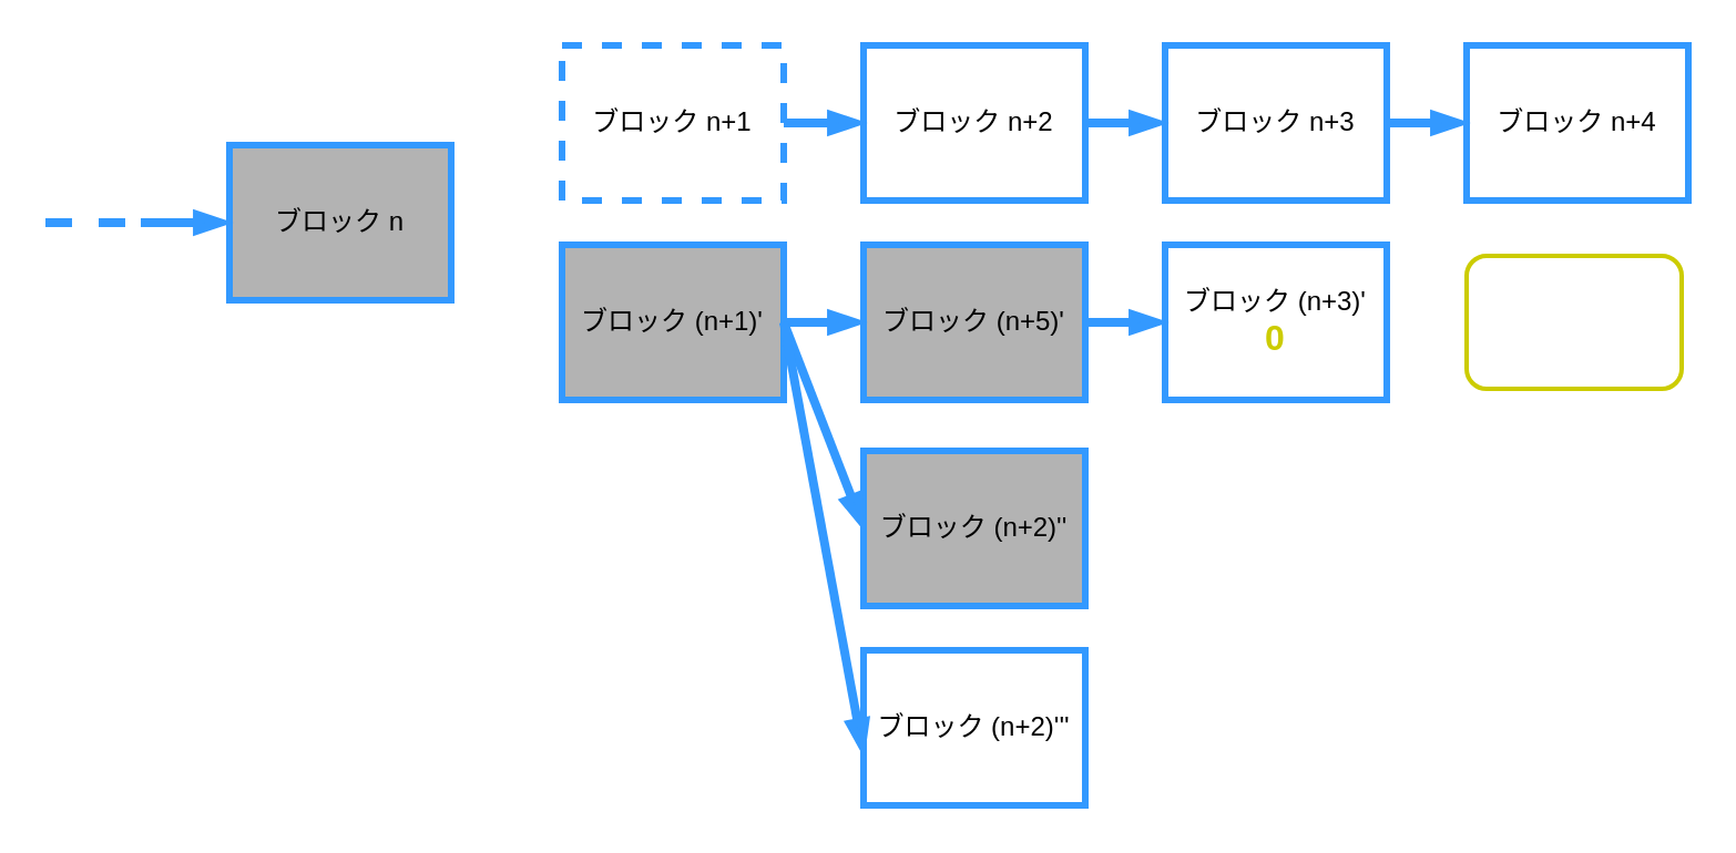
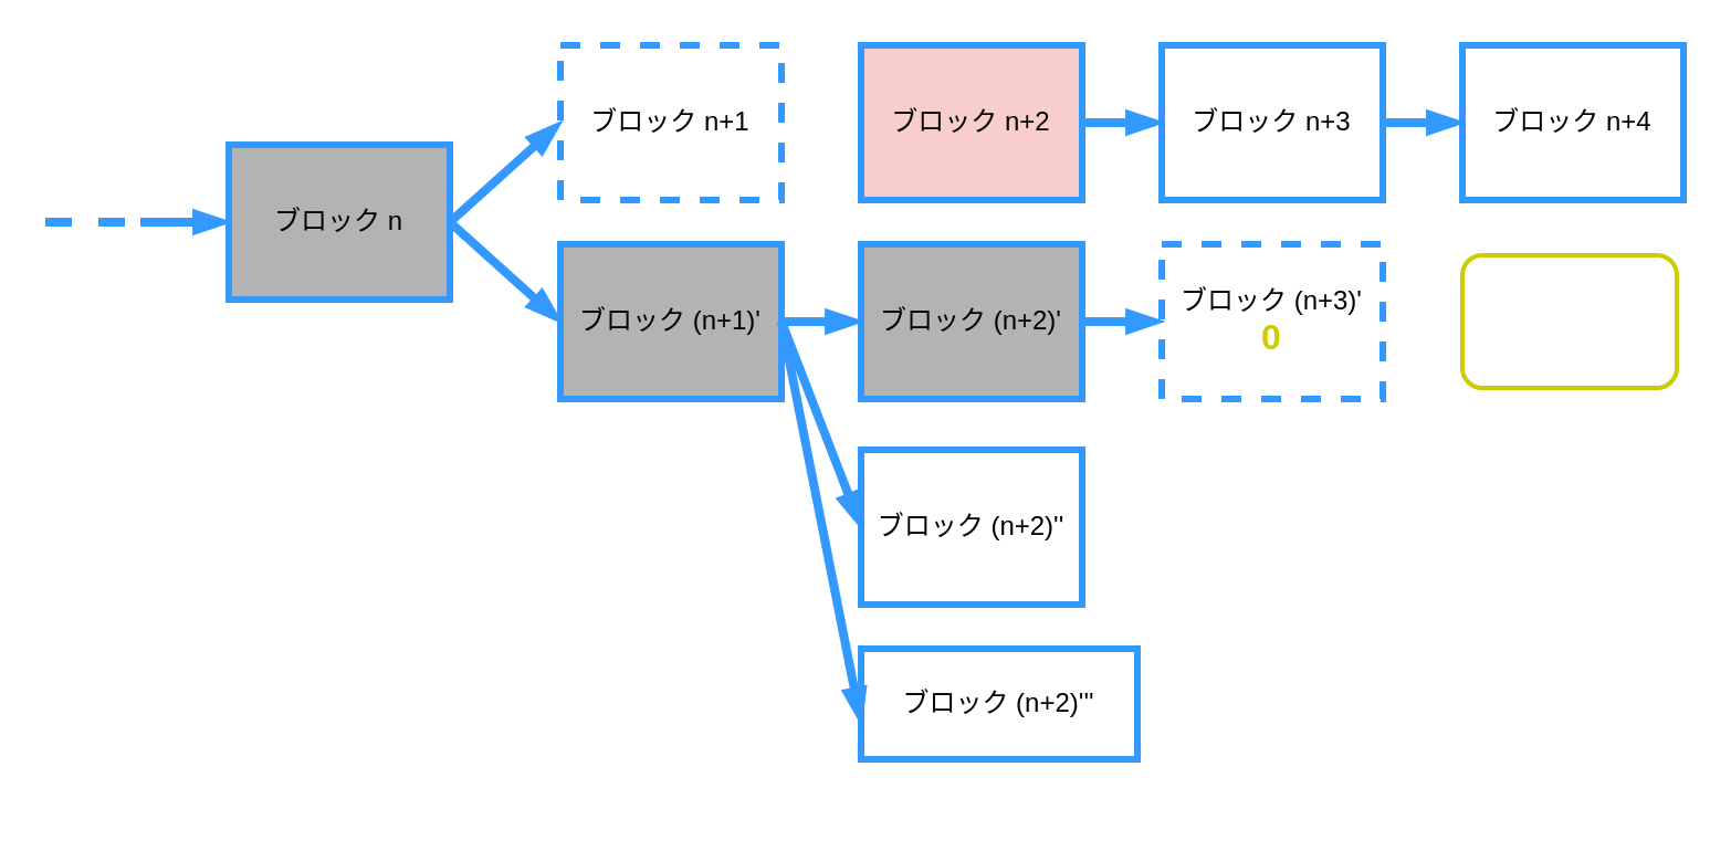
  <mxCell id="0" />
  <mxCell id="1" parent="0" />
  <mxCell id="2" value="ブロック n" style="whiteSpace=wrap;html=1;strokeWidth=3;strokeColor=#3399FF;fillColor=#B3B3B3;" parent="1" vertex="1"><mxGeometry x="103" y="65" width="100" height="70" as="geometry" /></mxCell>
  <mxCell id="3" value="ブロック (n+1)'" style="whiteSpace=wrap;html=1;strokeWidth=3;strokeColor=#3399FF;fillColor=#B3B3B3;" parent="1" vertex="1"><mxGeometry x="253" y="110" width="100" height="70" as="geometry" /></mxCell>
  <mxCell id="4" value="ブロック n+1" style="whiteSpace=wrap;html=1;strokeWidth=3;strokeColor=#3399FF;dashed=1;" parent="1" vertex="1"><mxGeometry x="253" y="20" width="100" height="70" as="geometry" /></mxCell>
- <mxCell id="5" value="ブロック n+2&lt;br&gt;" style="whiteSpace=wrap;html=1;strokeWidth=3;strokeColor=#3399FF;" parent="1" vertex="1"><mxGeometry x="389" y="20" width="100" height="70" as="geometry" /></mxCell>
- <mxCell id="8" value="" style="endArrow=blockThin;html=1;endFill=1;strokeWidth=4;strokeColor=#3399FF;exitX=1;exitY=0.5;exitDx=0;exitDy=0;" parent="1" source="4" target="5" edge="1"><mxGeometry width="50" height="50" relative="1" as="geometry"><mxPoint x="408" y="110" as="sourcePoint" /><mxPoint x="458" y="155" as="targetPoint" /></mxGeometry></mxCell>
+ <mxCell id="5" value="ブロック n+2&lt;br&gt;" style="whiteSpace=wrap;html=1;strokeWidth=3;strokeColor=#3399FF;fillColor=#f8cecc;" parent="1" vertex="1"><mxGeometry x="389" y="20" width="100" height="70" as="geometry" /></mxCell>
+ <mxCell id="6" value="" style="endArrow=blockThin;html=1;endFill=1;strokeWidth=4;strokeColor=#3399FF;exitX=1;exitY=0.5;exitDx=0;exitDy=0;entryX=0;entryY=0.5;entryDx=0;entryDy=0;" parent="1" source="2" target="4" edge="1"><mxGeometry width="50" height="50" relative="1" as="geometry"><mxPoint x="273" y="125" as="sourcePoint" /><mxPoint x="323" y="75" as="targetPoint" /></mxGeometry></mxCell>
+ <mxCell id="7" value="" style="endArrow=blockThin;html=1;endFill=1;strokeWidth=4;strokeColor=#3399FF;exitX=1;exitY=0.5;exitDx=0;exitDy=0;entryX=0;entryY=0.5;entryDx=0;entryDy=0;" parent="1" source="2" target="3" edge="1"><mxGeometry width="50" height="50" relative="1" as="geometry"><mxPoint x="213" y="110" as="sourcePoint" /><mxPoint x="263" y="65" as="targetPoint" /></mxGeometry></mxCell>
  <mxCell id="9" value="" style="endArrow=blockThin;html=1;endFill=1;strokeWidth=4;strokeColor=#3399FF;entryX=0;entryY=0.5;entryDx=0;entryDy=0;" parent="1" target="2" edge="1"><mxGeometry width="50" height="50" relative="1" as="geometry"><mxPoint x="63" y="100" as="sourcePoint" /><mxPoint x="101" y="65" as="targetPoint" /></mxGeometry></mxCell>
  <mxCell id="10" value="" style="endArrow=none;dashed=1;html=1;strokeColor=#3399FF;strokeWidth=4;" parent="1" edge="1"><mxGeometry width="50" height="50" relative="1" as="geometry"><mxPoint x="20" y="100" as="sourcePoint" /><mxPoint x="70" y="100" as="targetPoint" /></mxGeometry></mxCell>
  <mxCell id="11" value="ブロック n+3&lt;br&gt;" style="whiteSpace=wrap;html=1;strokeWidth=3;strokeColor=#3399FF;" parent="1" vertex="1"><mxGeometry x="525" y="20" width="100" height="70" as="geometry" /></mxCell>
  <mxCell id="12" value="" style="endArrow=blockThin;html=1;endFill=1;strokeWidth=4;strokeColor=#3399FF;exitX=1;exitY=0.5;exitDx=0;exitDy=0;" parent="1" target="11" edge="1"><mxGeometry width="50" height="50" relative="1" as="geometry"><mxPoint x="489" y="55" as="sourcePoint" /><mxPoint x="594" y="155" as="targetPoint" /></mxGeometry></mxCell>
- <mxCell id="13" value="ブロック (n+5)'" style="whiteSpace=wrap;html=1;strokeWidth=3;strokeColor=#3399FF;fillColor=#B3B3B3;" parent="1" vertex="1"><mxGeometry x="389" y="110" width="100" height="70" as="geometry" /></mxCell>
+ <mxCell id="13" value="ブロック (n+2)'" style="whiteSpace=wrap;html=1;strokeWidth=3;strokeColor=#3399FF;fillColor=#B3B3B3;" parent="1" vertex="1"><mxGeometry x="389" y="110" width="100" height="70" as="geometry" /></mxCell>
  <mxCell id="14" value="" style="endArrow=blockThin;html=1;endFill=1;strokeWidth=4;strokeColor=#3399FF;exitX=1;exitY=0.5;exitDx=0;exitDy=0;" parent="1" target="13" edge="1"><mxGeometry width="50" height="50" relative="1" as="geometry"><mxPoint x="353" y="145" as="sourcePoint" /><mxPoint x="458" y="245" as="targetPoint" /></mxGeometry></mxCell>
- <mxCell id="15" value="ブロック (n+3)'&lt;br&gt;&lt;b&gt;&lt;font color=&quot;#cccc00&quot; style=&quot;font-size: 16px;&quot;&gt;0&lt;/font&gt;&lt;/b&gt;" style="whiteSpace=wrap;html=1;strokeWidth=3;strokeColor=#3399FF;" parent="1" vertex="1"><mxGeometry x="525" y="110" width="100" height="70" as="geometry" /></mxCell>
+ <mxCell id="15" value="ブロック (n+3)'&lt;br&gt;&lt;b&gt;&lt;font color=&quot;#cccc00&quot; style=&quot;font-size: 16px;&quot;&gt;0&lt;/font&gt;&lt;/b&gt;" style="whiteSpace=wrap;html=1;strokeWidth=3;strokeColor=#3399FF;dashed=1;" parent="1" vertex="1"><mxGeometry x="525" y="110" width="100" height="70" as="geometry" /></mxCell>
  <mxCell id="16" value="" style="endArrow=blockThin;html=1;endFill=1;strokeWidth=4;strokeColor=#3399FF;exitX=1;exitY=0.5;exitDx=0;exitDy=0;" parent="1" target="15" edge="1"><mxGeometry width="50" height="50" relative="1" as="geometry"><mxPoint x="489" y="145" as="sourcePoint" /><mxPoint x="594" y="245" as="targetPoint" /></mxGeometry></mxCell>
- <mxCell id="17" value="ブロック (n+2)''" style="whiteSpace=wrap;html=1;strokeWidth=3;strokeColor=#3399FF;fillColor=#b3b3b3;" parent="1" vertex="1"><mxGeometry x="389" y="203" width="100" height="70" as="geometry" /></mxCell>
- <mxCell id="18" value="ブロック (n+2)'''" style="whiteSpace=wrap;html=1;strokeWidth=3;strokeColor=#3399FF;" parent="1" vertex="1"><mxGeometry x="389" y="293" width="100" height="70" as="geometry" /></mxCell>
+ <mxCell id="17" value="ブロック (n+2)''" style="whiteSpace=wrap;html=1;strokeWidth=3;strokeColor=#3399FF;" parent="1" vertex="1"><mxGeometry x="389" y="203" width="100" height="70" as="geometry" /></mxCell>
+ <mxCell id="18" value="ブロック (n+2)'''" style="whiteSpace=wrap;html=1;strokeWidth=3;strokeColor=#3399FF;" parent="1" vertex="1"><mxGeometry x="389" y="293" width="125" height="50" as="geometry" /></mxCell>
  <mxCell id="19" value="" style="endArrow=blockThin;html=1;endFill=1;strokeWidth=4;strokeColor=#3399FF;entryX=0;entryY=0.5;entryDx=0;entryDy=0;" parent="1" target="17" edge="1"><mxGeometry width="50" height="50" relative="1" as="geometry"><mxPoint x="353" y="145" as="sourcePoint" /><mxPoint x="399" y="155" as="targetPoint" /></mxGeometry></mxCell>
  <mxCell id="20" value="" style="endArrow=blockThin;html=1;endFill=1;strokeWidth=4;strokeColor=#3399FF;entryX=0;entryY=0.671;entryDx=0;entryDy=0;exitX=1;exitY=0.5;exitDx=0;exitDy=0;entryPerimeter=0;" parent="1" source="3" target="18" edge="1"><mxGeometry width="50" height="50" relative="1" as="geometry"><mxPoint x="343" y="255" as="sourcePoint" /><mxPoint x="379" y="348" as="targetPoint" /></mxGeometry></mxCell>
  <mxCell id="21" value="ブロック n+4" style="whiteSpace=wrap;html=1;strokeWidth=3;strokeColor=#3399FF;" parent="1" vertex="1"><mxGeometry x="661" y="20" width="100" height="70" as="geometry" /></mxCell>
  <mxCell id="22" value="" style="endArrow=blockThin;html=1;endFill=1;strokeWidth=4;strokeColor=#3399FF;exitX=1;exitY=0.5;exitDx=0;exitDy=0;" parent="1" target="21" edge="1"><mxGeometry width="50" height="50" relative="1" as="geometry"><mxPoint x="625" y="55" as="sourcePoint" /><mxPoint x="730" y="155" as="targetPoint" /></mxGeometry></mxCell>
  <mxCell id="23" value="" style="rounded=1;whiteSpace=wrap;html=1;fontSize=16;fontColor=#FF0000;strokeColor=#CCCC00;fillColor=none;strokeWidth=2;" parent="1" vertex="1"><mxGeometry x="661" y="115" width="97" height="60" as="geometry" /></mxCell>
